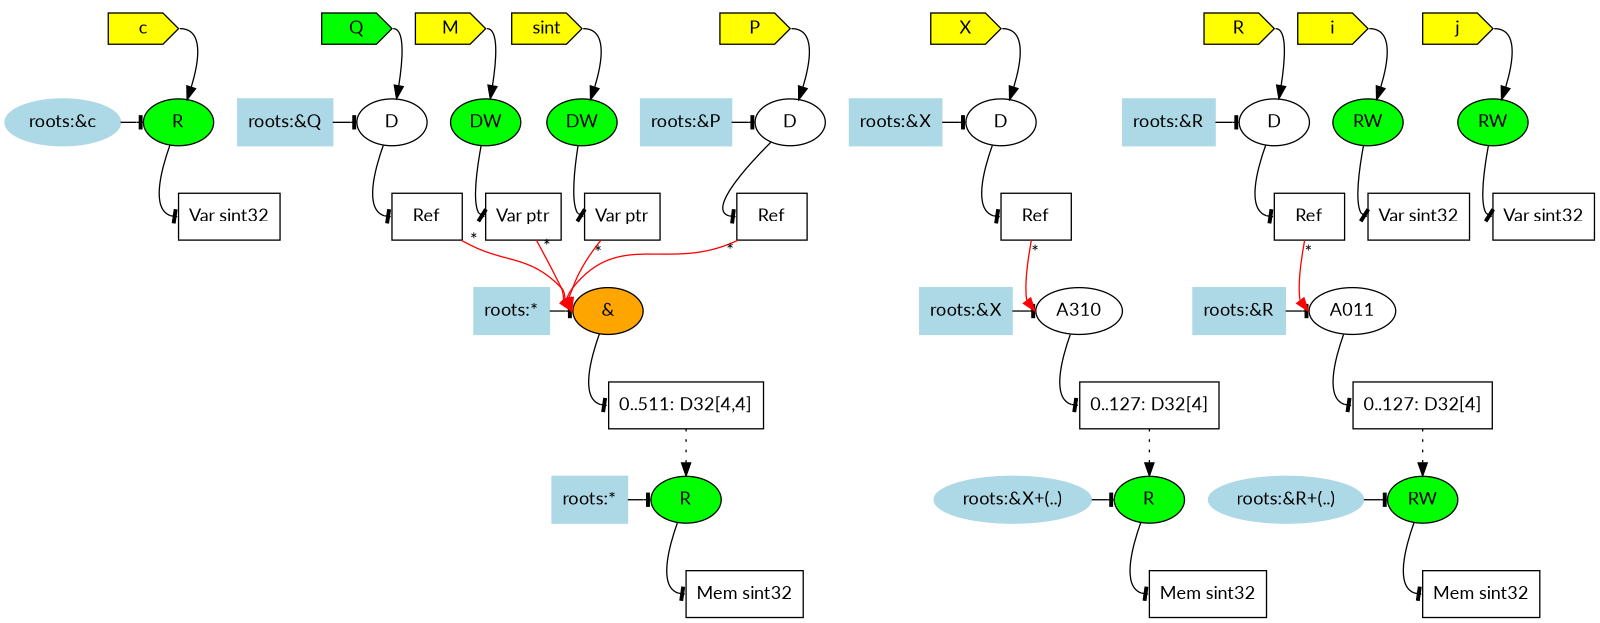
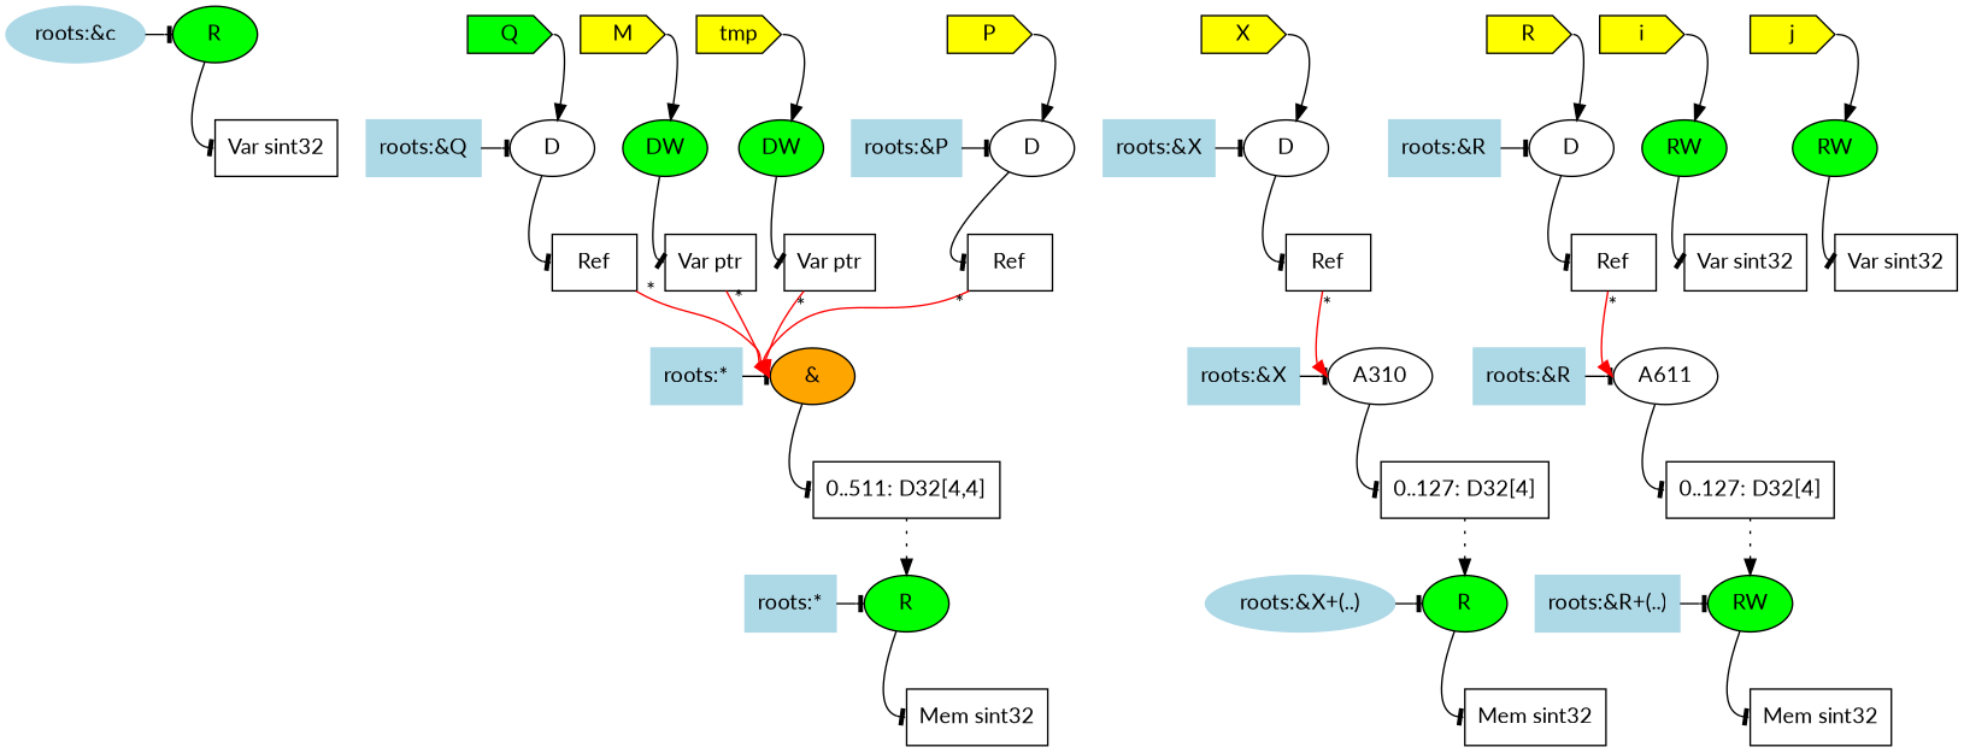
  digraph {
    fontname=Lato
    rankdir=TB
    node [fontname=Lato shape=oval style=filled]
    edge [arrowhead=tee fontname=Lato]
    n1 [fillcolor=green label=R]
    n2 [color=lightblue label="roots:&c" shape=ellipse]
    n3 [label=D style=""]
    n4 [color=lightblue label="roots:&P" shape=box]
    n5 [label=D style=""]
    n6 [color=lightblue label="roots:&Q" shape=box]
    n7 [label=D style=""]
    n8 [color=lightblue label="roots:&X" shape=box]
    n9 [label=D style=""]
    n10 [color=lightblue label="roots:&R" shape=box]
    n11 [fillcolor=orange label="&"]
    n12 [color=lightblue label="roots:*" shape=box]
    n13 [label=A310 style=""]
    n14 [color=lightblue label="roots:&X" shape=box]
-   A011 [style=""]
+   A011 [label=A611 style=""]
    n16 [color=lightblue label="roots:&R" shape=box]
    n17 [fillcolor=green label=R]
    n18 [color=lightblue label="roots:*" shape=box]
    n19 [fillcolor=green label=R]
    n20 [color=lightblue label="roots:&X+(..)" shape=ellipse]
    n21 [fillcolor=green label=RW]
-   n22 [color=lightblue label="roots:&R+(..)" shape=ellipse]
+   n22 [color=lightblue label="roots:&R+(..)" shape=box]
    n23 [label="Var sint32" shape=record style=""]
    n24 [label="<_p1> Ref" shape=record style=""]
    n25 [label="<_p1> Ref" shape=record style=""]
    n26 [label="<_p1> Ref" shape=record style=""]
    n27 [label="<_p1> Ref" shape=record style=""]
    n28 [label="<_p1> 0..511: D32[4,4]" shape=record style=""]
    n29 [label="<_p1> 0..127: D32[4]" shape=record style=""]
    n30 [label="<_p1> 0..127: D32[4]" shape=record style=""]
    n31 [label="Mem sint32" shape=record style=""]
    n32 [label="Mem sint32" shape=record style=""]
    n33 [label="Mem sint32" shape=record style=""]
-   n34 [fillcolor=yellow label=c shape=cds]
    n35 [fillcolor=yellow label=P shape=cds]
    n36 [fillcolor=green label=Q shape=cds]
    n37 [fillcolor=yellow label=X shape=cds]
    n38 [fillcolor=yellow label=R shape=cds]
    n39 [fillcolor=yellow label=M shape=cds]
    n40 [fillcolor=green label=DW]
    n41 [label="<_p1> Var ptr" shape=record style=""]
-   n42 [fillcolor=yellow label=sint shape=cds]
+   n42 [fillcolor=yellow label=tmp shape=cds]
    n43 [fillcolor=green label=DW]
    n44 [label="<_p1> Var ptr" shape=record style=""]
    n45 [fillcolor=yellow label=i shape=cds]
    n46 [fillcolor=green label=RW]
    n47 [label="Var sint32" shape=record style=""]
    n48 [fillcolor=yellow label=j shape=cds]
    n49 [fillcolor=green label=RW]
    n50 [label="Var sint32" shape=record style=""]
    subgraph sub_1 {
      rank=same
      n1
      n2
    }
    subgraph sub_2 {
      rank=same
      n3
      n4
    }
    subgraph sub_3 {
      rank=same
      n5
      n6
    }
    subgraph sub_4 {
      rank=same
      n7
      n8
    }
    subgraph sub_5 {
      rank=same
      n9
      n10
    }
    subgraph sub_6 {
      rank=same
      n11
      n12
    }
    subgraph sub_7 {
      rank=same
      n13
      n14
    }
    subgraph sub_8 {
      rank=same
      A011
      n16
    }
    subgraph sub_9 {
      rank=same
      n17
      n18
    }
    subgraph sub_10 {
      rank=same
      n19
      n20
    }
    subgraph sub_11 {
      rank=same
      n21
      n22
    }
    n1 -> n23 [headport=w]
    n2 -> n1
    n3 -> n24 [headport=w]
    n4 -> n3
    n5 -> n25 [headport=w]
    n6 -> n5
    n7 -> n26 [headport=w]
    n8 -> n7
    n9 -> n27 [headport=w]
    n10 -> n9
    n11 -> n28 [headport=w]
    n12 -> n11
    n13 -> n29 [headport=w]
    n14 -> n13
    A011 -> n30 [headport=w]
    n16 -> A011
    n17 -> n31 [headport=w]
    n18 -> n17
    n19 -> n32 [headport=w]
    n20 -> n19
    n21 -> n33 [headport=w]
    n22 -> n21
    n24 -> n11 [color=red headport=w labelangle="+30" taillabel="*" tailport=_p1 arrowhead=""]
    n25 -> n11 [color=red headport=w labelangle="+30" taillabel="*" tailport=_p1 arrowhead=""]
    n26 -> n13 [color=red headport=w labelangle="+30" taillabel="*" tailport=_p1 arrowhead=""]
    n27 -> A011 [color=red headport=w labelangle="+30" taillabel="*" tailport=_p1 arrowhead=""]
    n28 -> n17 [style=dotted tailport=_p1 arrowhead=""]
    n29 -> n19 [style=dotted tailport=_p1 arrowhead=""]
    n30 -> n21 [style=dotted tailport=_p1 arrowhead=""]
-   n34 -> n1 [tailport=e arrowhead=""]
    n35 -> n3 [tailport=e arrowhead=""]
    n36 -> n5 [tailport=e arrowhead=""]
    n37 -> n7 [tailport=e arrowhead=""]
    n38 -> n9 [tailport=e arrowhead=""]
    n39 -> n40 [tailport=e arrowhead=""]
    n40 -> n41 [headport=w]
    n41 -> n11 [color=red headport=w labelangle="+30" taillabel="*" tailport=_p1 arrowhead=""]
    n42 -> n43 [tailport=e arrowhead=""]
    n43 -> n44 [headport=w]
    n44 -> n11 [color=red headport=w labelangle="+30" taillabel="*" tailport=_p1 arrowhead=""]
    n45 -> n46 [tailport=e arrowhead=""]
    n46 -> n47 [headport=w]
    n48 -> n49 [tailport=e arrowhead=""]
    n49 -> n50 [headport=w]
  }
